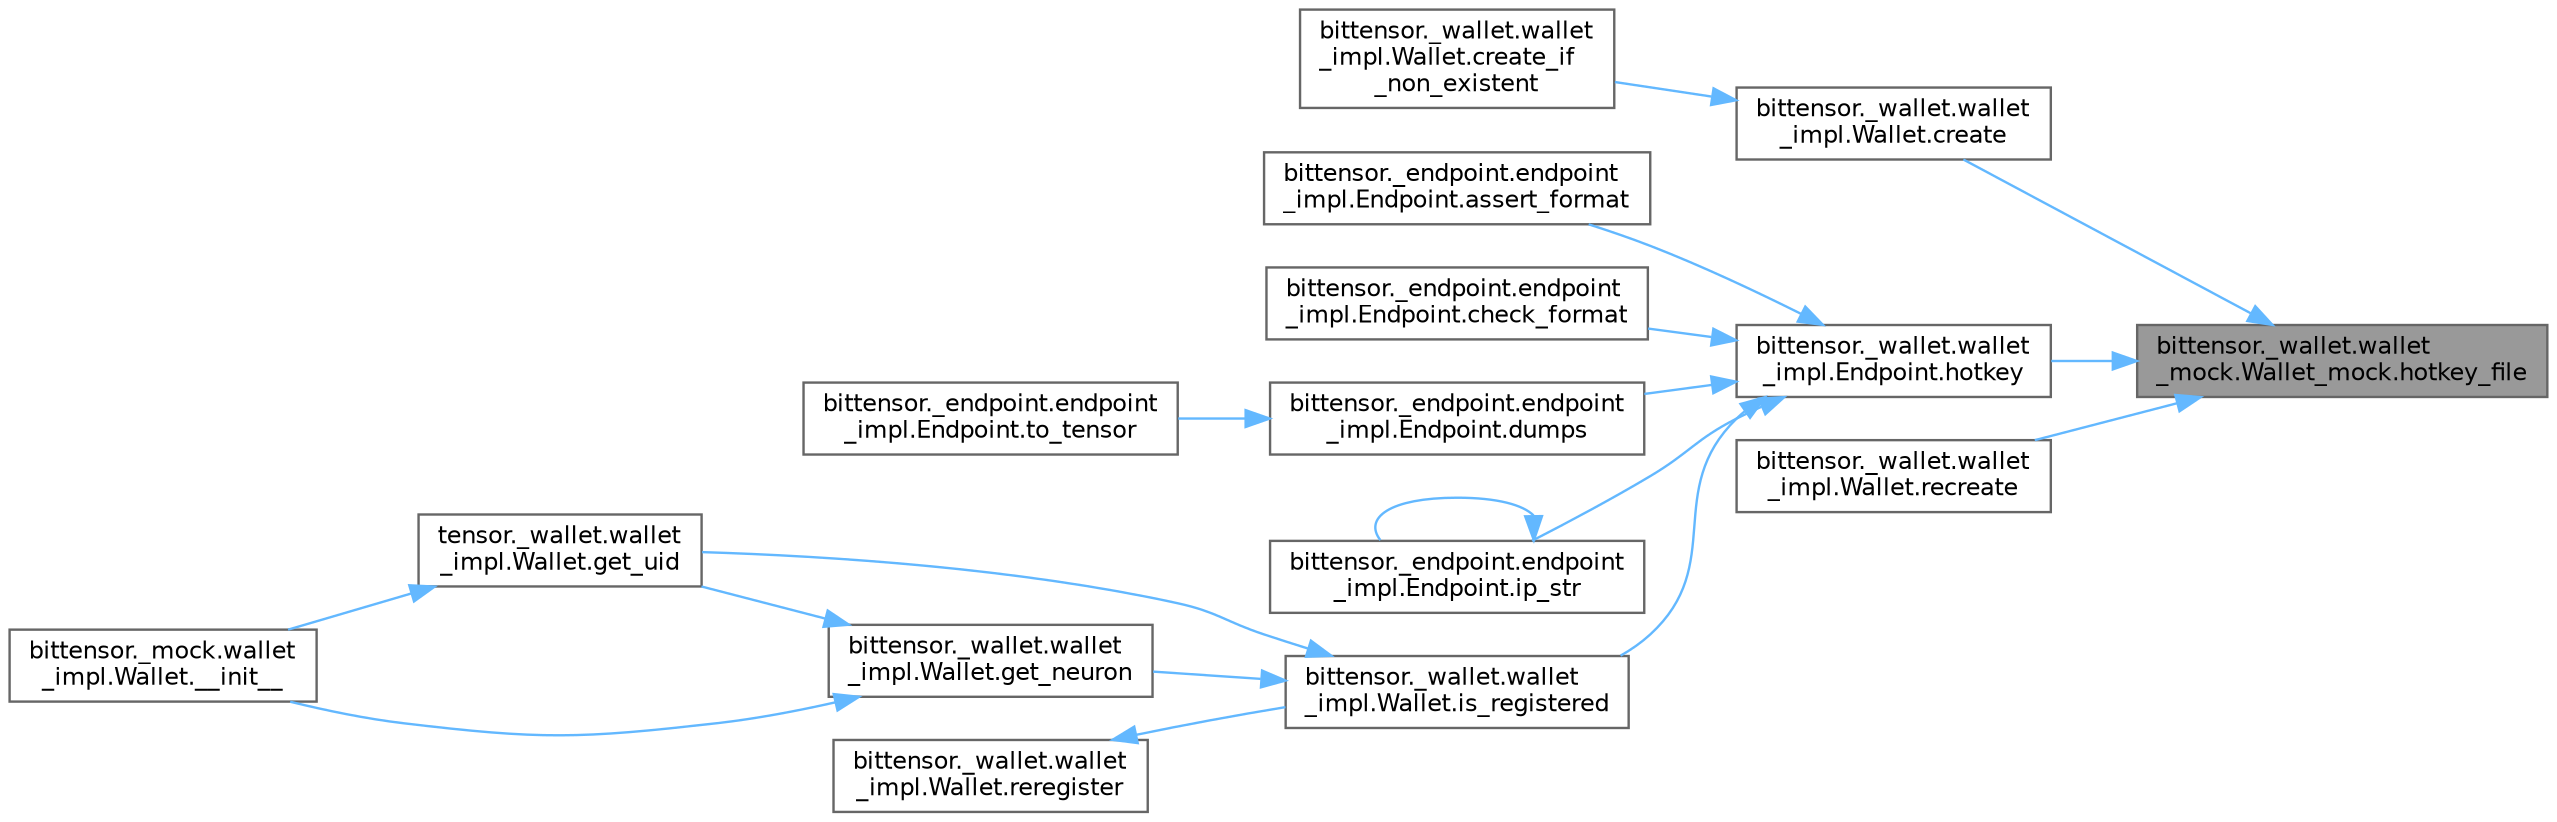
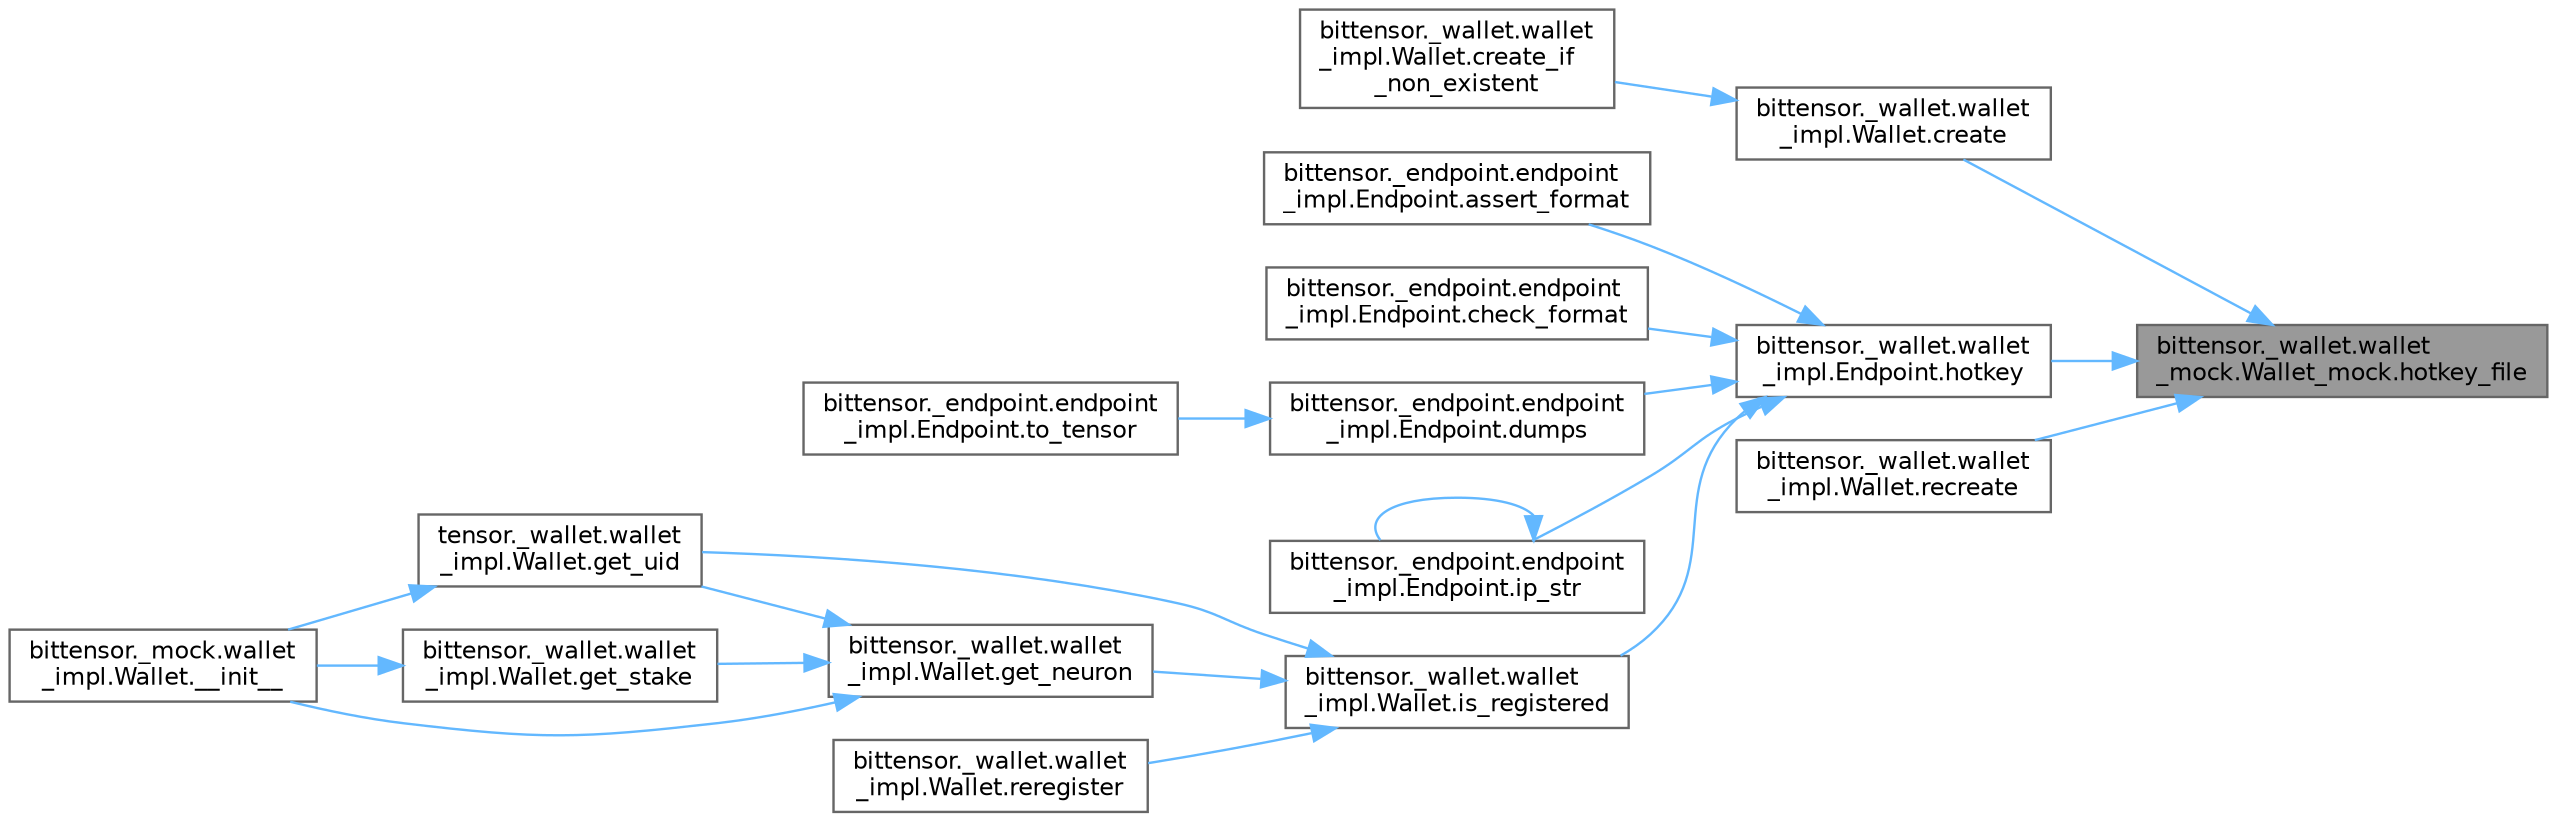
  digraph {
    rankdir=RL
    node [color=grey40 fillcolor=white fontname=Helvetica fontsize=10 shape=box style=filled]
    edge [color=steelblue1 dir=back fontname=Helvetica fontsize=10 labelfontname=Helvetica labelfontsize=10 style=solid]
    n1 [color=gray40 fillcolor=grey60 fontcolor=black height=0.2 label="bittensor._wallet.wallet\l_mock.Wallet_mock.hotkey_file" width=0.4]
    n2 [height=0.2 label="bittensor._wallet.wallet\l_impl.Wallet.create" width=0.4]
    n3 [height=0.2 label="bittensor._wallet.wallet\l_impl.Endpoint.hotkey" width=0.4]
    n4 [height=0.2 label="bittensor._wallet.wallet\l_impl.Wallet.recreate" width=0.4]
    n5 [height=0.2 label="bittensor._wallet.wallet\l_impl.Wallet.create_if\l_non_existent" width=0.4]
    n6 [height=0.2 label="bittensor._endpoint.endpoint\l_impl.Endpoint.assert_format" width=0.4]
    n7 [height=0.2 label="bittensor._endpoint.endpoint\l_impl.Endpoint.check_format" width=0.4]
    n8 [height=0.2 label="bittensor._endpoint.endpoint\l_impl.Endpoint.dumps" width=0.4]
    n9 [height=0.2 label="bittensor._endpoint.endpoint\l_impl.Endpoint.ip_str" width=0.4]
    n10 [height=0.2 label="bittensor._wallet.wallet\l_impl.Wallet.is_registered" width=0.4]
    n11 [height=0.2 label="bittensor._endpoint.endpoint\l_impl.Endpoint.to_tensor" width=0.4]
    n12 [height=0.2 label="bittensor._wallet.wallet\l_impl.Wallet.get_neuron" width=0.4]
    n13 [height=0.2 label="tensor._wallet.wallet\l_impl.Wallet.get_uid" width=0.4]
    n14 [height=0.2 label="bittensor._wallet.wallet\l_impl.Wallet.reregister" width=0.4]
+   n15 [height=0.2 label="bittensor._wallet.wallet\l_impl.Wallet.get_stake" width=0.4]
    n16 [height=0.2 label="bittensor._mock.wallet\l_impl.Wallet.__init__" width=0.4]
    n1 -> n2
    n1 -> n3
    n1 -> n4
    n2 -> n5
    n3 -> n6
    n3 -> n7
    n3 -> n8
    n3 -> n9
    n3 -> n10
    n8 -> n11
    n9 -> n9
    n10 -> n12
    n10 -> n13
-   n14 -> n10
+   n10 -> n14
    n12 -> n13
+   n12 -> n15
    n12 -> n16
    n13 -> n16
+   n15 -> n16
  }
